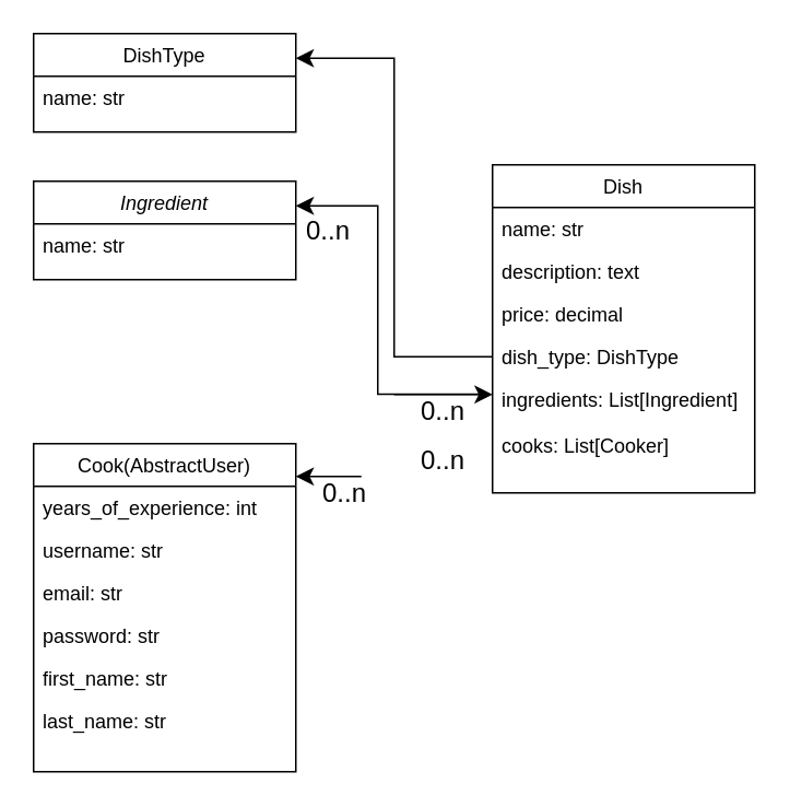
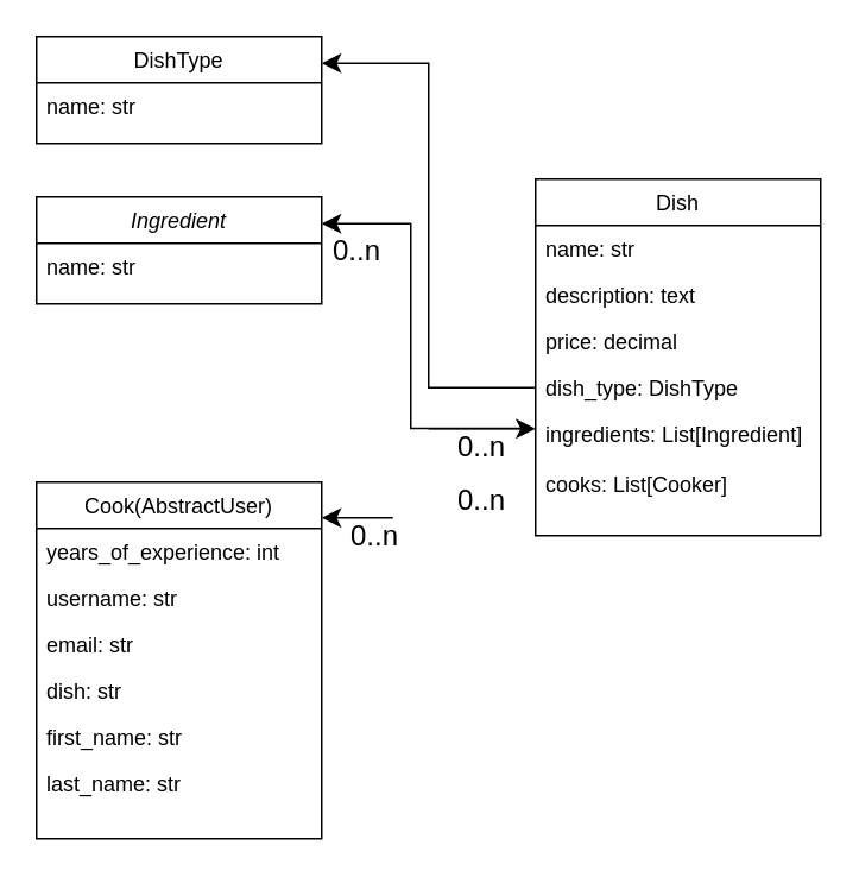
  <mxCell id="0" />
  <mxCell id="1" parent="0" />
  <mxCell id="2" value="Ingredient" style="swimlane;fontStyle=2;align=center;verticalAlign=top;childLayout=stackLayout;horizontal=1;startSize=26;horizontalStack=0;resizeParent=1;resizeLast=0;collapsible=1;marginBottom=0;rounded=0;shadow=0;strokeWidth=1;" parent="1" vertex="1"><mxGeometry x="20" y="110" width="160" height="60" as="geometry"><mxRectangle x="230" y="140" width="160" height="26" as="alternateBounds" /></mxGeometry></mxCell>
  <mxCell id="3" value="name: str" style="text;align=left;verticalAlign=top;spacingLeft=4;spacingRight=4;overflow=hidden;rotatable=0;points=[[0,0.5],[1,0.5]];portConstraint=eastwest;" parent="2" vertex="1"><mxGeometry y="26" width="160" height="26" as="geometry" /></mxCell>
  <mxCell id="4" value="Cook(AbstractUser)" style="swimlane;fontStyle=0;align=center;verticalAlign=top;childLayout=stackLayout;horizontal=1;startSize=26;horizontalStack=0;resizeParent=1;resizeLast=0;collapsible=1;marginBottom=0;rounded=0;shadow=0;strokeWidth=1;" parent="1" vertex="1"><mxGeometry x="20" y="270" width="160" height="200" as="geometry"><mxRectangle x="130" y="380" width="160" height="26" as="alternateBounds" /></mxGeometry></mxCell>
  <mxCell id="5" value="years_of_experience: int" style="text;align=left;verticalAlign=top;spacingLeft=4;spacingRight=4;overflow=hidden;rotatable=0;points=[[0,0.5],[1,0.5]];portConstraint=eastwest;" parent="4" vertex="1"><mxGeometry y="26" width="160" height="26" as="geometry" /></mxCell>
  <mxCell id="6" value="username: str&#10;" style="text;align=left;verticalAlign=top;spacingLeft=4;spacingRight=4;overflow=hidden;rotatable=0;points=[[0,0.5],[1,0.5]];portConstraint=eastwest;rounded=0;shadow=0;html=0;" parent="4" vertex="1"><mxGeometry y="52" width="160" height="26" as="geometry" /></mxCell>
  <mxCell id="7" value="email: str" style="text;align=left;verticalAlign=top;spacingLeft=4;spacingRight=4;overflow=hidden;rotatable=0;points=[[0,0.5],[1,0.5]];portConstraint=eastwest;rounded=0;shadow=0;html=0;" vertex="1" parent="4"><mxGeometry y="78" width="160" height="26" as="geometry" /></mxCell>
- <mxCell id="8" value="password: str&#10;&#10;firs_name: str&#10;&#10;last_name: str" style="text;align=left;verticalAlign=top;spacingLeft=4;spacingRight=4;overflow=hidden;rotatable=0;points=[[0,0.5],[1,0.5]];portConstraint=eastwest;" parent="4" vertex="1"><mxGeometry y="104" width="160" height="26" as="geometry" /></mxCell>
+ <mxCell id="8" value="dish: str&#10;&#10;firs_name: str&#10;&#10;last_name: str" style="text;align=left;verticalAlign=top;spacingLeft=4;spacingRight=4;overflow=hidden;rotatable=0;points=[[0,0.5],[1,0.5]];portConstraint=eastwest;" parent="4" vertex="1"><mxGeometry y="104" width="160" height="26" as="geometry" /></mxCell>
  <mxCell id="9" value="first_name: str&#10;&#10;firs_name: str&#10;&#10;last_name: str" style="text;align=left;verticalAlign=top;spacingLeft=4;spacingRight=4;overflow=hidden;rotatable=0;points=[[0,0.5],[1,0.5]];portConstraint=eastwest;" vertex="1" parent="4"><mxGeometry y="130" width="160" height="26" as="geometry" /></mxCell>
  <mxCell id="10" value="last_name: str" style="text;align=left;verticalAlign=top;spacingLeft=4;spacingRight=4;overflow=hidden;rotatable=0;points=[[0,0.5],[1,0.5]];portConstraint=eastwest;" vertex="1" parent="4"><mxGeometry y="156" width="160" height="26" as="geometry" /></mxCell>
  <mxCell id="11" value="DishType" style="swimlane;fontStyle=0;align=center;verticalAlign=top;childLayout=stackLayout;horizontal=1;startSize=26;horizontalStack=0;resizeParent=1;resizeLast=0;collapsible=1;marginBottom=0;rounded=0;shadow=0;strokeWidth=1;" parent="1" vertex="1"><mxGeometry x="20" y="20" width="160" height="60" as="geometry"><mxRectangle x="340" y="380" width="170" height="26" as="alternateBounds" /></mxGeometry></mxCell>
  <mxCell id="12" value="name: str" style="text;align=left;verticalAlign=top;spacingLeft=4;spacingRight=4;overflow=hidden;rotatable=0;points=[[0,0.5],[1,0.5]];portConstraint=eastwest;" parent="11" vertex="1"><mxGeometry y="26" width="160" height="26" as="geometry" /></mxCell>
  <mxCell id="13" value="Dish" style="swimlane;fontStyle=0;align=center;verticalAlign=top;childLayout=stackLayout;horizontal=1;startSize=26;horizontalStack=0;resizeParent=1;resizeLast=0;collapsible=1;marginBottom=0;rounded=0;shadow=0;strokeWidth=1;" parent="1" vertex="1"><mxGeometry x="300" y="100" width="160" height="200" as="geometry"><mxRectangle x="550" y="140" width="160" height="26" as="alternateBounds" /></mxGeometry></mxCell>
  <mxCell id="14" value="name: str&#10;        " style="text;align=left;verticalAlign=top;spacingLeft=4;spacingRight=4;overflow=hidden;rotatable=0;points=[[0,0.5],[1,0.5]];portConstraint=eastwest;" parent="13" vertex="1"><mxGeometry y="26" width="160" height="26" as="geometry" /></mxCell>
  <mxCell id="15" value="description: text" style="text;align=left;verticalAlign=top;spacingLeft=4;spacingRight=4;overflow=hidden;rotatable=0;points=[[0,0.5],[1,0.5]];portConstraint=eastwest;rounded=0;shadow=0;html=0;" parent="13" vertex="1"><mxGeometry y="52" width="160" height="26" as="geometry" /></mxCell>
  <mxCell id="16" value="price: decimal" style="text;align=left;verticalAlign=top;spacingLeft=4;spacingRight=4;overflow=hidden;rotatable=0;points=[[0,0.5],[1,0.5]];portConstraint=eastwest;rounded=0;shadow=0;html=0;" parent="13" vertex="1"><mxGeometry y="78" width="160" height="26" as="geometry" /></mxCell>
  <mxCell id="17" value="dish_type: DishType" style="text;align=left;verticalAlign=top;spacingLeft=4;spacingRight=4;overflow=hidden;rotatable=0;points=[[0,0.5],[1,0.5]];portConstraint=eastwest;rounded=0;shadow=0;html=0;" parent="13" vertex="1"><mxGeometry y="104" width="160" height="26" as="geometry" /></mxCell>
  <mxCell id="18" value="ingredients: List[Ingredient]&#10;&#10;cooks: List[Cooker]" style="text;align=left;verticalAlign=top;spacingLeft=4;spacingRight=4;overflow=hidden;rotatable=0;points=[[0,0.5],[1,0.5]];portConstraint=eastwest;rounded=0;shadow=0;html=0;" parent="13" vertex="1"><mxGeometry y="130" width="160" height="60" as="geometry" /></mxCell>
  <mxCell id="19" value="" style="edgeStyle=elbowEdgeStyle;elbow=horizontal;endArrow=classic;html=1;curved=0;rounded=0;endSize=8;startSize=8;fontSize=12;entryX=1;entryY=0.25;entryDx=0;entryDy=0;exitX=0;exitY=0.5;exitDx=0;exitDy=0;" edge="1" parent="1" source="17" target="11"><mxGeometry width="50" height="50" relative="1" as="geometry"><mxPoint x="220" y="290" as="sourcePoint" /><mxPoint x="270" y="240" as="targetPoint" /></mxGeometry></mxCell>
  <mxCell id="20" value="" style="edgeStyle=elbowEdgeStyle;elbow=horizontal;endArrow=classic;html=1;curved=0;rounded=0;endSize=8;startSize=8;fontSize=12;exitX=-0.019;exitY=0.163;exitDx=0;exitDy=0;exitPerimeter=0;entryX=1;entryY=0.25;entryDx=0;entryDy=0;" edge="1" parent="1" source="18" target="2"><mxGeometry width="50" height="50" relative="1" as="geometry"><mxPoint x="220" y="290" as="sourcePoint" /><mxPoint x="120" y="240" as="targetPoint" /><Array as="points"><mxPoint x="230" y="190" /></Array></mxGeometry></mxCell>
  <mxCell id="21" value="" style="endArrow=classic;html=1;rounded=0;fontSize=12;startSize=8;endSize=8;curved=1;exitX=0;exitY=0;exitDx=0;exitDy=0;" edge="1" parent="1" source="25"><mxGeometry width="50" height="50" relative="1" as="geometry"><mxPoint x="210" y="240" as="sourcePoint" /><mxPoint x="300" y="240" as="targetPoint" /></mxGeometry></mxCell>
  <mxCell id="22" value="" style="endArrow=classic;html=1;rounded=0;fontSize=12;startSize=8;endSize=8;curved=1;" edge="1" parent="1"><mxGeometry width="50" height="50" relative="1" as="geometry"><mxPoint x="220" y="290" as="sourcePoint" /><mxPoint x="180" y="290" as="targetPoint" /></mxGeometry></mxCell>
  <mxCell id="23" value="0..n" style="text;strokeColor=none;fillColor=none;html=1;align=center;verticalAlign=middle;whiteSpace=wrap;rounded=0;fontSize=16;" vertex="1" parent="1"><mxGeometry x="180" y="290" width="60" height="20" as="geometry" /></mxCell>
  <mxCell id="24" value="0..n" style="text;strokeColor=none;fillColor=none;html=1;align=center;verticalAlign=middle;whiteSpace=wrap;rounded=0;fontSize=16;" vertex="1" parent="1"><mxGeometry x="240" y="270" width="60" height="20" as="geometry" /></mxCell>
  <mxCell id="25" value="0..n" style="text;strokeColor=none;fillColor=none;html=1;align=center;verticalAlign=middle;whiteSpace=wrap;rounded=0;fontSize=16;" vertex="1" parent="1"><mxGeometry x="240" y="240" width="60" height="20" as="geometry" /></mxCell>
  <mxCell id="26" value="0..n" style="text;strokeColor=none;fillColor=none;html=1;align=center;verticalAlign=middle;whiteSpace=wrap;rounded=0;fontSize=16;" vertex="1" parent="1"><mxGeometry x="170" y="130" width="60" height="20" as="geometry" /></mxCell>
